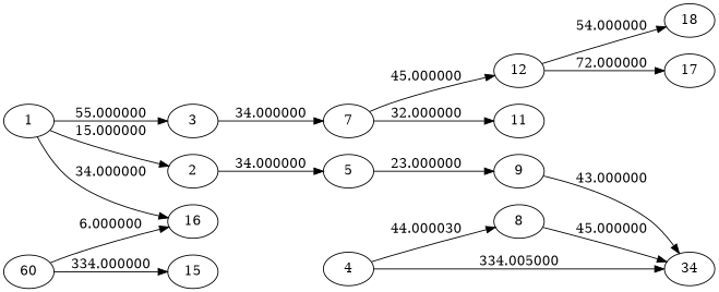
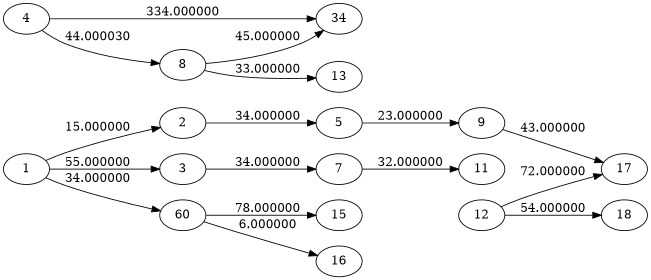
  digraph {
    rankdir=LR
    edge [weight=34.000000]
    1
    2
    3
    n4 [label=60]
    5
    7
    15
    16
    9
    11
    12
    n12 [label=34]
    17
    18
    4
    8
+   13
    1 -> 2 [label=15.000000 weight=15.000000]
    1 -> 3 [label=55.000000 weight=55.000000]
-   1 -> 16 [label=34.000000]
+   1 -> n4 [label=34.000000]
    2 -> 5 [label=34.000000]
    3 -> 7 [label=34.000000]
-   n4 -> 15 [label=334.000000 weight=78.000000]
+   n4 -> 15 [label=78.000000 weight=78.000000]
    n4 -> 16 [label=6.000000 weight=6.000000]
    5 -> 9 [label=23.000000 weight=23.000000]
    7 -> 11 [label=32.000000 weight=32.000000]
-   7 -> 12 [label=45.000000 weight=45.000000]
-   9 -> n12 [label=43.000000 weight=43.000000]
+   9 -> 17 [label=43.000000 weight=43.000000]
    12 -> 17 [label=72.000000 weight=72.000000]
    12 -> 18 [label=54.000000]
-   4 -> n12 [label=334.005000 weight=334.000000]
+   4 -> n12 [label=334.000000 weight=334.000000]
    4 -> 8 [label=44.000030 weight=44.000000]
    8 -> n12 [label=45.000000 weight=45.000000]
+   8 -> 13 [label=33.000000 weight=33.000000]
  }
